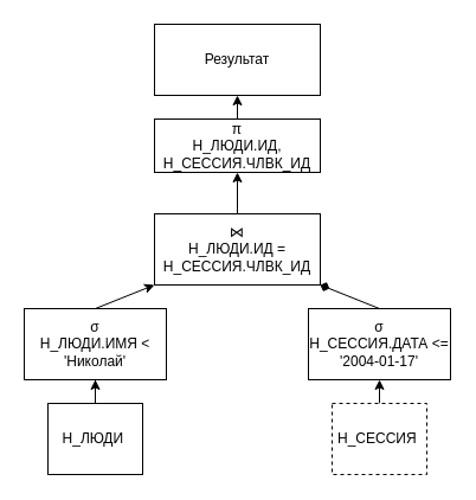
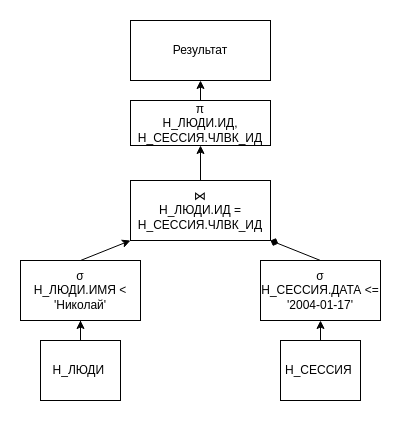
  <mxCell id="0" />
  <mxCell id="1" parent="0" />
  <mxCell id="2" style="edgeStyle=orthogonalEdgeStyle;rounded=0;orthogonalLoop=1;jettySize=auto;html=1;exitX=0.5;exitY=0;exitDx=0;exitDy=0;" parent="1" source="3" target="7" edge="1"><mxGeometry relative="1" as="geometry" /></mxCell>
  <mxCell id="3" value="Н_ЛЮДИ&amp;nbsp;" style="rounded=0;whiteSpace=wrap;html=1;" parent="1" vertex="1"><mxGeometry x="40" y="340" width="80" height="60" as="geometry" /></mxCell>
  <mxCell id="4" style="edgeStyle=orthogonalEdgeStyle;rounded=0;orthogonalLoop=1;jettySize=auto;html=1;exitX=0.5;exitY=0;exitDx=0;exitDy=0;entryX=0.5;entryY=1;entryDx=0;entryDy=0;" parent="1" source="5" target="9" edge="1"><mxGeometry relative="1" as="geometry" /></mxCell>
- <mxCell id="5" value="Н_СЕССИЯ&amp;nbsp;" style="rounded=0;whiteSpace=wrap;html=1;dashed=1;" parent="1" vertex="1"><mxGeometry x="280" y="340" width="80" height="60" as="geometry" /></mxCell>
+ <mxCell id="5" value="Н_СЕССИЯ&amp;nbsp;" style="rounded=0;whiteSpace=wrap;html=1;" parent="1" vertex="1"><mxGeometry x="280" y="340" width="80" height="60" as="geometry" /></mxCell>
  <mxCell id="6" style="rounded=0;orthogonalLoop=1;jettySize=auto;html=1;exitX=0.5;exitY=0;exitDx=0;exitDy=0;entryX=0;entryY=1;entryDx=0;entryDy=0;" parent="1" source="7" target="11" edge="1"><mxGeometry relative="1" as="geometry"><mxPoint x="80" y="240" as="targetPoint" /></mxGeometry></mxCell>
  <mxCell id="7" value="σ&lt;br&gt;Н_ЛЮДИ.ИМЯ &amp;lt; 'Николай'" style="rounded=0;whiteSpace=wrap;html=1;" parent="1" vertex="1"><mxGeometry x="20" y="260" width="120" height="60" as="geometry" /></mxCell>
  <mxCell id="8" style="rounded=0;orthogonalLoop=1;jettySize=auto;html=1;exitX=0.5;exitY=0;exitDx=0;exitDy=0;entryX=1;entryY=1;entryDx=0;entryDy=0;endArrow=diamond;" parent="1" source="9" target="11" edge="1"><mxGeometry relative="1" as="geometry"><mxPoint x="320" y="240" as="targetPoint" /></mxGeometry></mxCell>
  <mxCell id="9" value="σ&lt;br&gt;Н_СЕССИЯ.ДАТА &amp;lt;= '2004-01-17'" style="rounded=0;whiteSpace=wrap;html=1;" parent="1" vertex="1"><mxGeometry x="260" y="260" width="120" height="60" as="geometry" /></mxCell>
  <mxCell id="10" style="edgeStyle=orthogonalEdgeStyle;rounded=0;orthogonalLoop=1;jettySize=auto;html=1;exitX=0.5;exitY=0;exitDx=0;exitDy=0;entryX=0.5;entryY=1;entryDx=0;entryDy=0;" parent="1" source="11" target="13" edge="1"><mxGeometry relative="1" as="geometry" /></mxCell>
  <mxCell id="11" value="⋈&lt;br&gt;Н_ЛЮДИ.ИД = Н_СЕССИЯ.ЧЛВК_ИД" style="rounded=0;whiteSpace=wrap;html=1;" parent="1" vertex="1"><mxGeometry x="130" y="180" width="140" height="60" as="geometry" /></mxCell>
  <mxCell id="12" style="edgeStyle=orthogonalEdgeStyle;rounded=0;orthogonalLoop=1;jettySize=auto;html=1;exitX=0.5;exitY=0;exitDx=0;exitDy=0;entryX=0.5;entryY=1;entryDx=0;entryDy=0;" parent="1" source="13" target="14" edge="1"><mxGeometry relative="1" as="geometry" /></mxCell>
  <mxCell id="13" value="π&lt;br&gt;Н_ЛЮДИ.ИД, Н_СЕССИЯ.ЧЛВК_ИД" style="rounded=0;whiteSpace=wrap;html=1;" parent="1" vertex="1"><mxGeometry x="130" y="100" width="140" height="45" as="geometry" /></mxCell>
  <mxCell id="14" value="Результат" style="rounded=0;whiteSpace=wrap;html=1;" parent="1" vertex="1"><mxGeometry x="130" y="20" width="140" height="60" as="geometry" /></mxCell>
